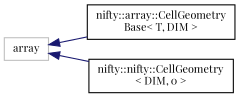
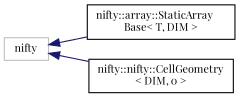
  digraph {
    fontname="Playfair Display"
    rankdir=LR
    node [color=black fillcolor=white fontname="Playfair Display" fontsize=10 shape=record style=filled]
    edge [color=midnightblue dir=back fontname="Playfair Display" fontsize=10 labelfontname=Helvetica labelfontsize=10 style=solid]
-   n1 [color=grey75 height=0.2 label=array width=0.4]
-   n2 [height=0.2 label="nifty::array::CellGeometry\lBase\< T, DIM \>" width=0.4]
+   n1 [color=grey75 height=0.2 label=nifty width=0.4]
+   n2 [height=0.2 label="nifty::array::StaticArray\lBase\< T, DIM \>" width=0.4]
    n3 [height=0.2 label="nifty::nifty::CellGeometry\l\< DIM, 0 \>" width=0.4]
    n1 -> n2
    n1 -> n3
  }
